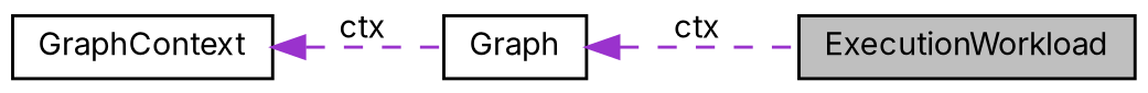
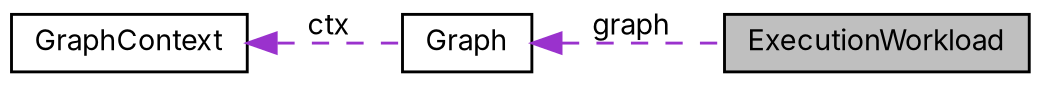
  digraph {
    fontname=Inter
    rankdir=LR
    node [color=black fillcolor=white fontname=Inter fontsize=10 shape=record style=filled]
    edge [color=darkorchid3 dir=back fontname=Inter fontsize=10 labelfontname=Helvetica labelfontsize=10 style=dashed]
    n1 [fillcolor=grey75 fontcolor=black height=0.2 label=ExecutionWorkload width=0.4]
    n2 [height=0.2 label="Graph" width=0.4]
    n3 [height=0.2 label=GraphContext width=0.4]
-   n2 -> n1 [label=" ctx"]
+   n2 -> n1 [label=" graph"]
    n3 -> n2 [label=" ctx"]
  }
